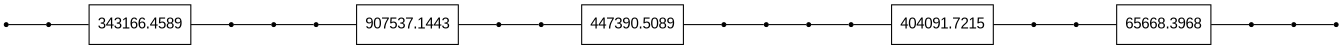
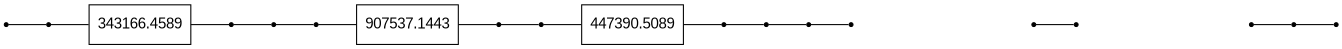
  graph {
    fontname="Liberation Sans"
    rankdir=LR
    node [fontname="Liberation Sans" shape=point]
    edge [fontname="Liberation Sans"]
    start_140799417
    start_926370398
    n3 [label=343166.4589 shape=record]
    end_926370398
    start_1181869371
    start_767010715
    n7 [label=907537.1443 shape=record]
    end_1181869371
    start_192794887
    start_1122805102
    end_767010715
    start_110431793
    n13 [label=447390.5089 shape=record]
    end_110431793
-   n15 [label=404091.7215 shape=record]
    end_192794887
    end_140799417
    end_1122805102
    start_1391942103
-   n20 [label=65668.3968 shape=record]
    end_1391942103
    start_140799417 -- start_926370398
    start_926370398 -- n3
    n3 -- end_926370398
    end_926370398 -- start_1181869371
    start_1181869371 -- start_767010715
    start_767010715 -- n7
    n7 -- end_767010715
    end_1181869371 -- start_192794887
    start_192794887 -- start_1122805102
-   start_1122805102 -- n15
    end_767010715 -- start_110431793
    start_110431793 -- n13
    n13 -- end_110431793
    end_110431793 -- end_1181869371
-   n15 -- end_1122805102
    end_192794887 -- end_140799417
    end_1122805102 -- start_1391942103
-   start_1391942103 -- n20
-   n20 -- end_1391942103
    end_1391942103 -- end_192794887
  }
